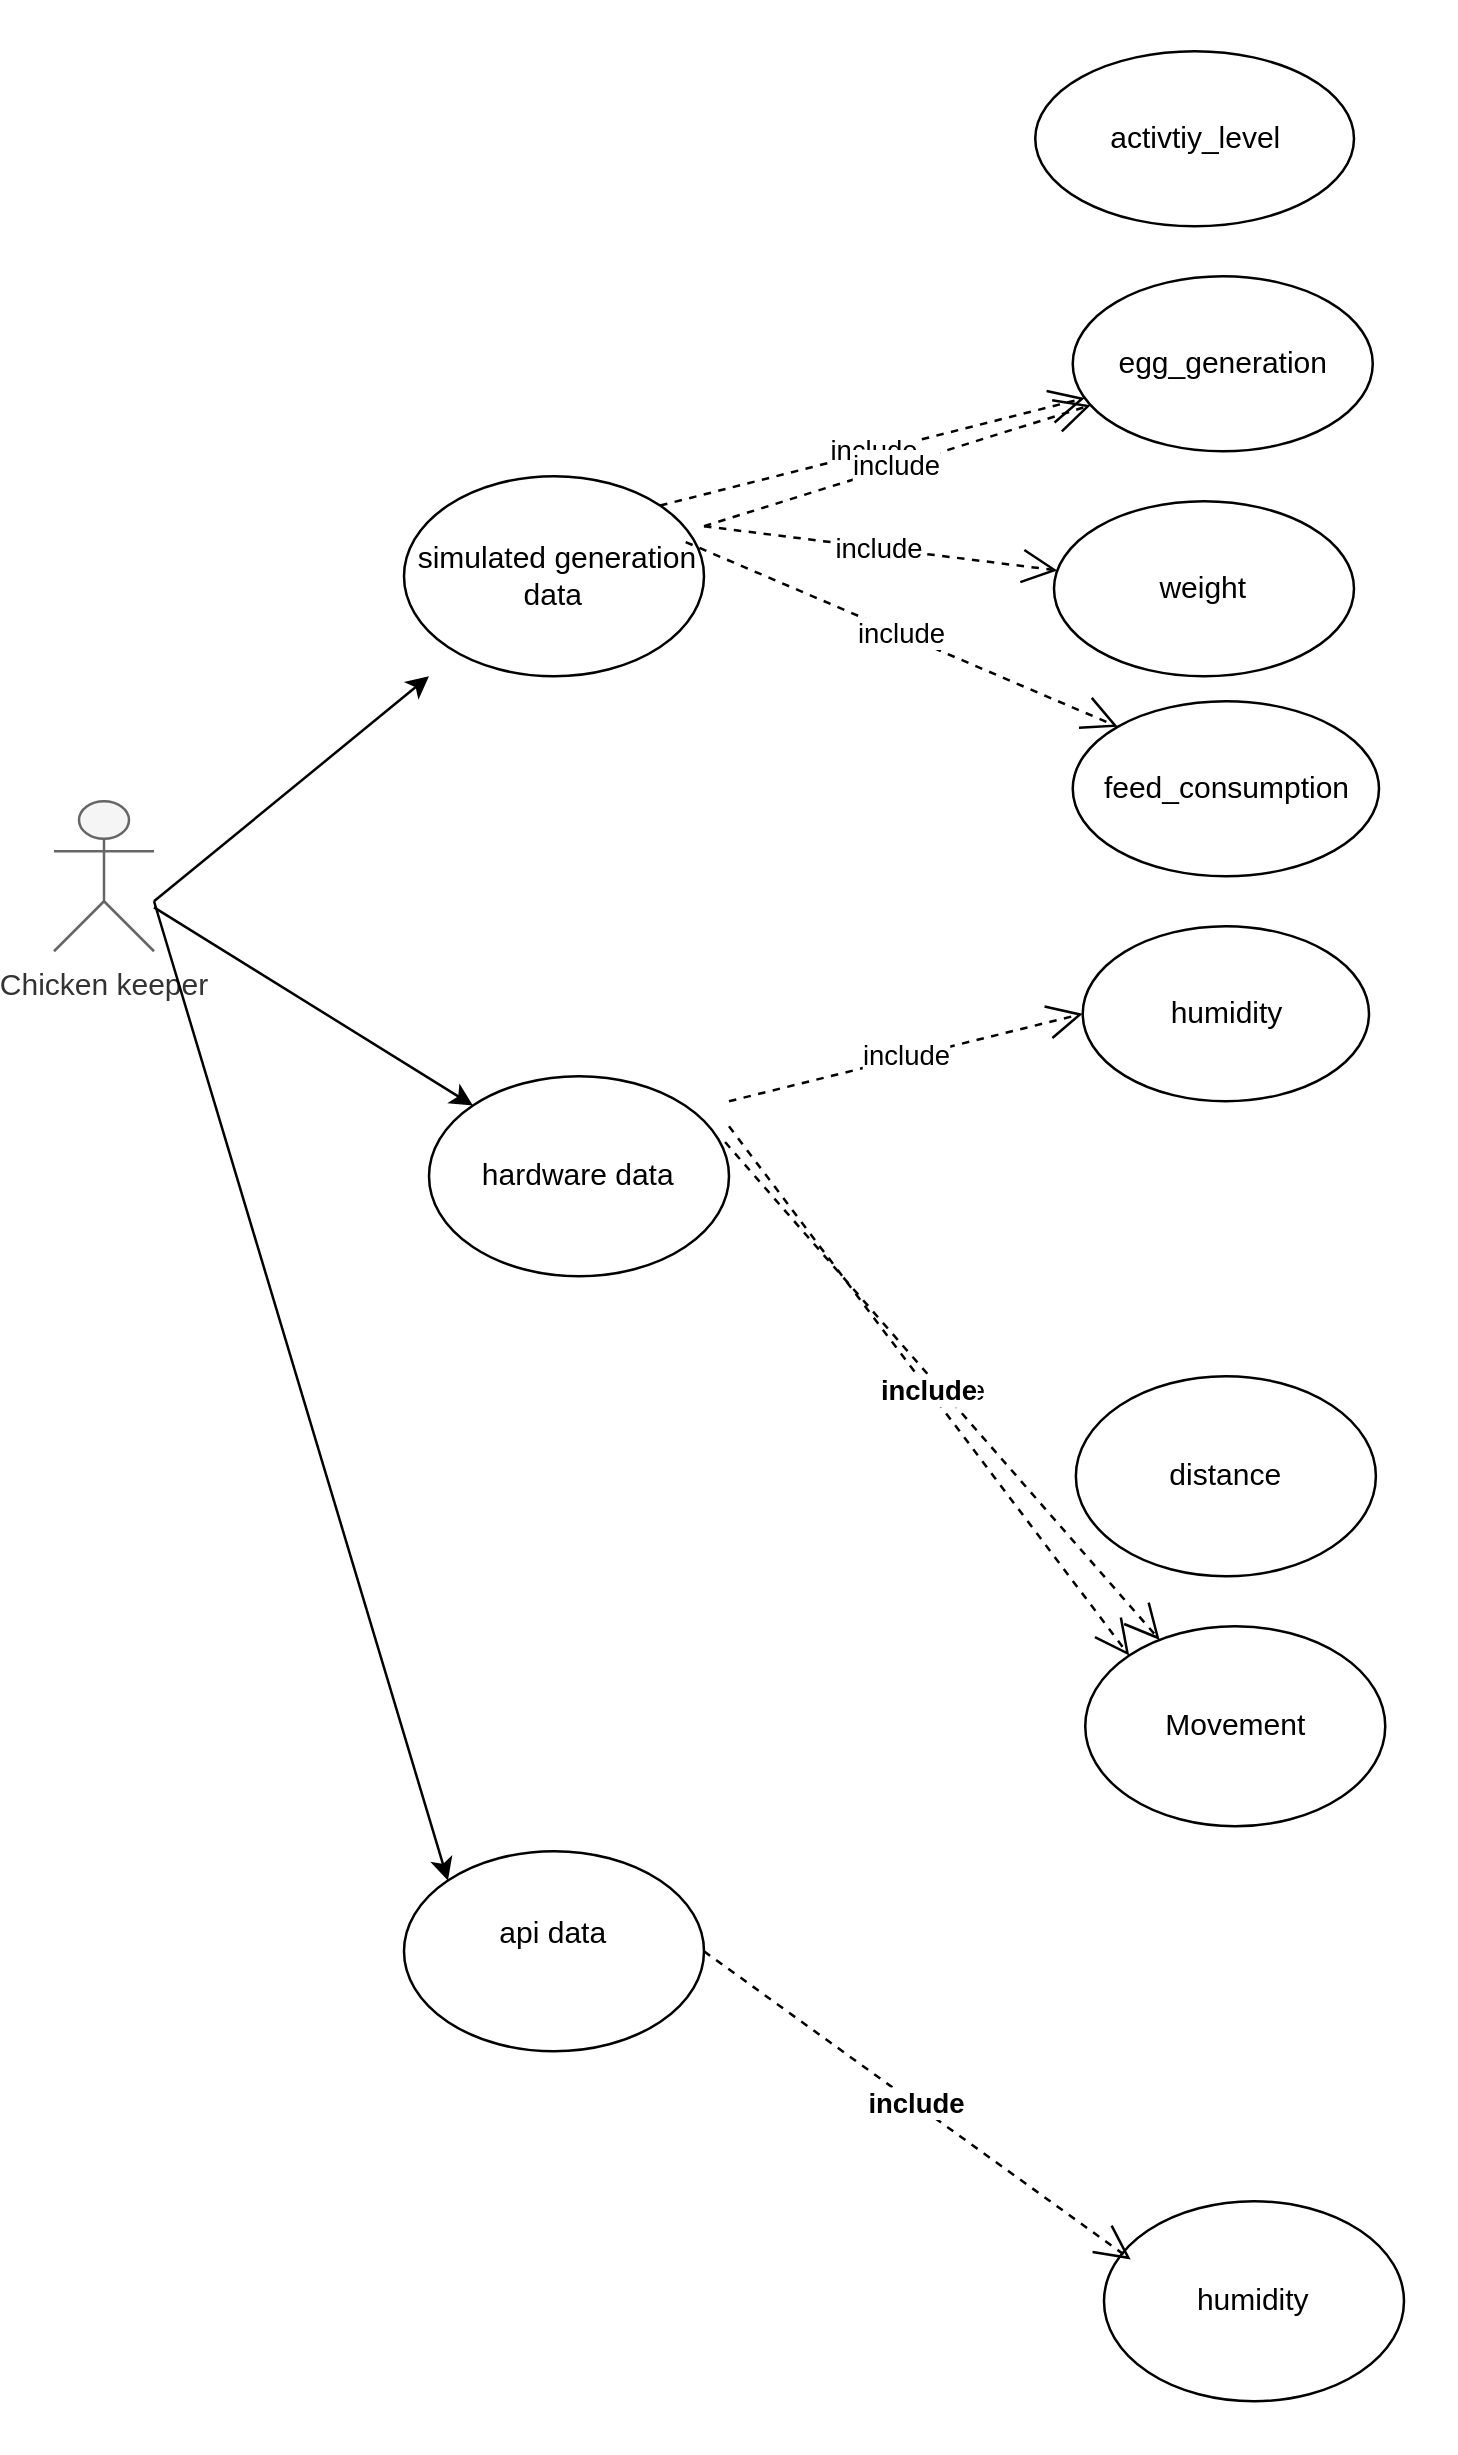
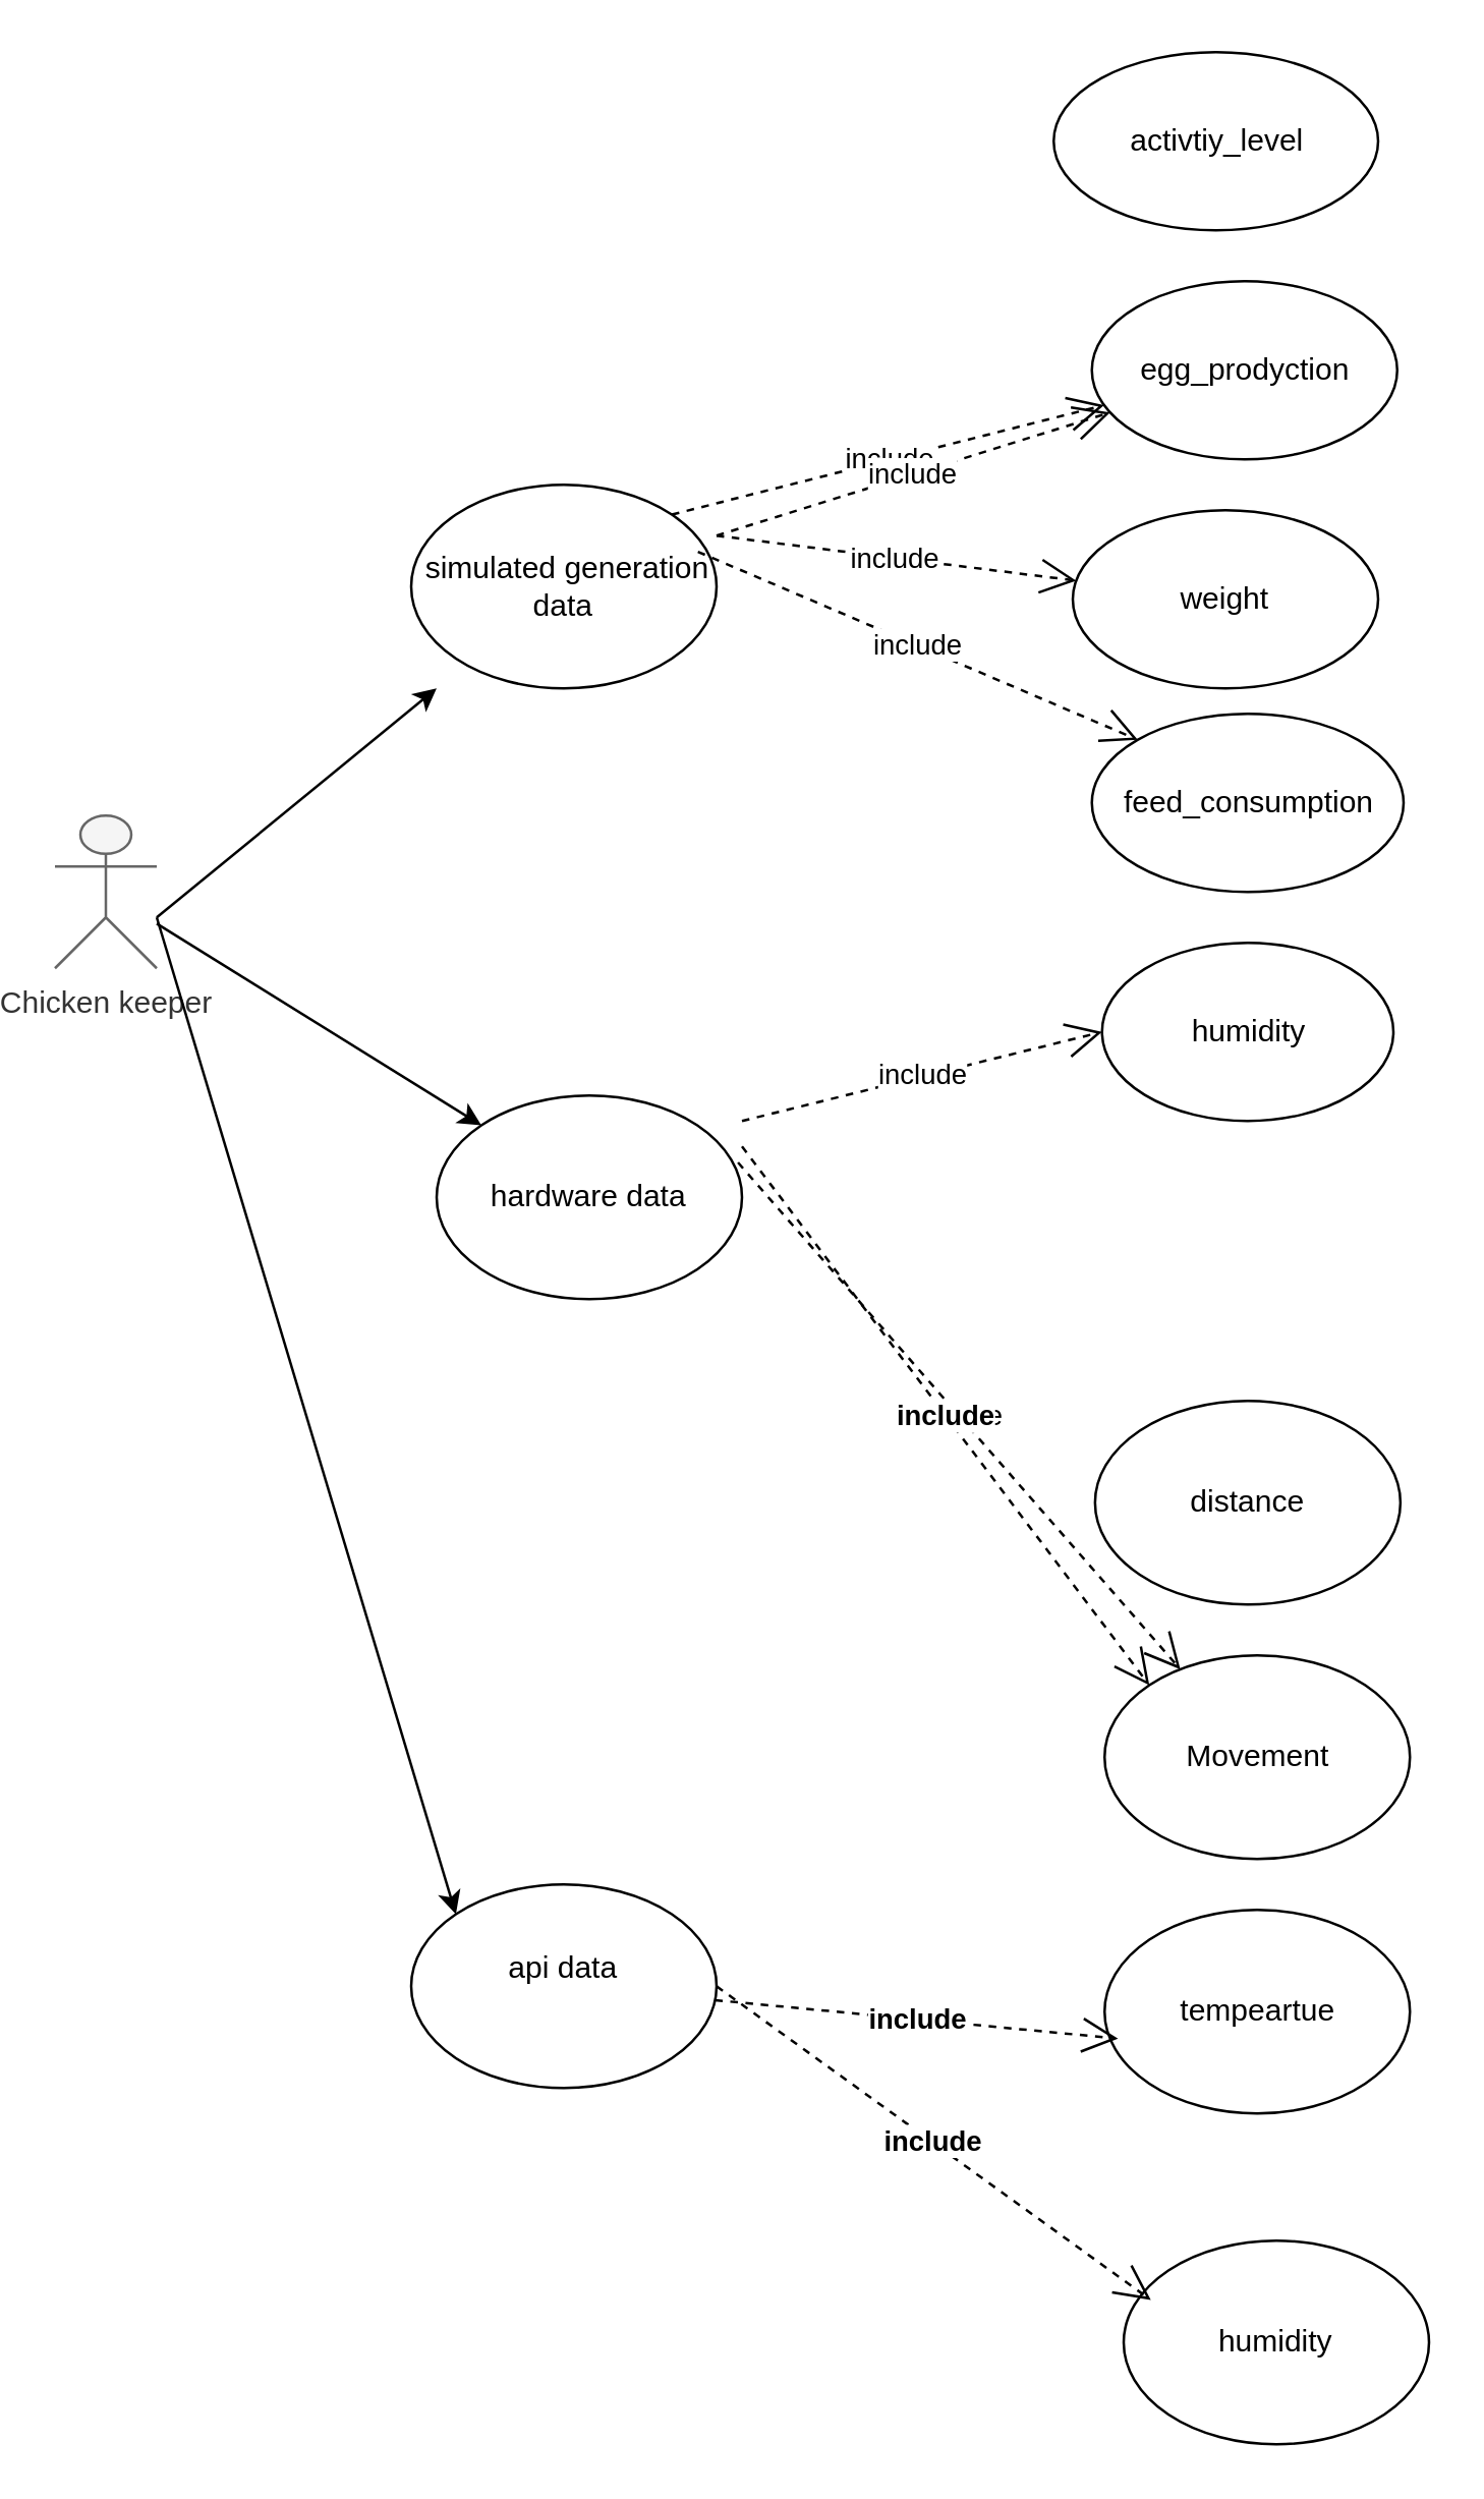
  <mxCell id="0" />
  <mxCell id="1" parent="0" />
  <mxCell id="2" value="Chicken keeper" style="shape=umlActor;verticalLabelPosition=bottom;verticalAlign=top;html=1;outlineConnect=0;fillColor=#f5f5f5;fontColor=#333333;strokeColor=#666666;" vertex="1" parent="1"><mxGeometry x="20" y="320" width="40" height="60" as="geometry" /></mxCell>
  <mxCell id="3" value="activtiy_level" style="ellipse;whiteSpace=wrap;html=1;" vertex="1" parent="1"><mxGeometry x="412.5" y="20" width="127.5" height="70" as="geometry" /></mxCell>
  <mxCell id="4" value="weight" style="ellipse;whiteSpace=wrap;html=1;" vertex="1" parent="1"><mxGeometry x="420" y="200" width="120" height="70" as="geometry" /></mxCell>
- <mxCell id="5" value="egg_generation" style="ellipse;whiteSpace=wrap;html=1;" vertex="1" parent="1"><mxGeometry x="427.5" y="110" width="120" height="70" as="geometry" /></mxCell>
+ <mxCell id="5" value="egg_prodyction" style="ellipse;whiteSpace=wrap;html=1;" vertex="1" parent="1"><mxGeometry x="427.5" y="110" width="120" height="70" as="geometry" /></mxCell>
  <mxCell id="6" value="feed_consumption" style="ellipse;whiteSpace=wrap;html=1;" vertex="1" parent="1"><mxGeometry x="427.5" y="280" width="122.5" height="70" as="geometry" /></mxCell>
  <mxCell id="7" value="" style="endArrow=classic;html=1;rounded=0;" edge="1" parent="1"><mxGeometry width="50" height="50" relative="1" as="geometry"><mxPoint x="60" y="360" as="sourcePoint" /><mxPoint x="170" y="270" as="targetPoint" /></mxGeometry></mxCell>
  <mxCell id="8" value="&amp;nbsp;simulated generation data" style="ellipse;whiteSpace=wrap;html=1;" vertex="1" parent="1"><mxGeometry x="160" y="190" width="120" height="80" as="geometry" /></mxCell>
  <mxCell id="9" value="include" style="endArrow=open;endSize=12;dashed=1;html=1;rounded=0;exitX=1;exitY=0;exitDx=0;exitDy=0;" edge="1" parent="1" source="8" target="5"><mxGeometry width="160" relative="1" as="geometry"><mxPoint x="400" y="390" as="sourcePoint" /><mxPoint x="440" y="200" as="targetPoint" /></mxGeometry></mxCell>
  <mxCell id="10" value="include" style="endArrow=open;endSize=12;dashed=1;html=1;rounded=0;" edge="1" parent="1" target="5"><mxGeometry width="160" relative="1" as="geometry"><mxPoint x="280" y="210" as="sourcePoint" /><mxPoint x="400" y="90" as="targetPoint" /></mxGeometry></mxCell>
  <mxCell id="11" value="include" style="endArrow=open;endSize=12;dashed=1;html=1;rounded=0;" edge="1" parent="1" target="4"><mxGeometry width="160" relative="1" as="geometry"><mxPoint x="280" y="210" as="sourcePoint" /><mxPoint x="402" y="183" as="targetPoint" /></mxGeometry></mxCell>
  <mxCell id="12" value="include" style="endArrow=open;endSize=12;dashed=1;html=1;rounded=0;entryX=0;entryY=0;entryDx=0;entryDy=0;exitX=0.939;exitY=0.329;exitDx=0;exitDy=0;exitPerimeter=0;" edge="1" parent="1" source="8" target="6"><mxGeometry width="160" relative="1" as="geometry"><mxPoint x="300" y="230" as="sourcePoint" /><mxPoint x="392" y="243" as="targetPoint" /></mxGeometry></mxCell>
  <mxCell id="13" value="hardware data" style="ellipse;whiteSpace=wrap;html=1;" vertex="1" parent="1"><mxGeometry x="170" y="430" width="120" height="80" as="geometry" /></mxCell>
  <mxCell id="14" value="" style="endArrow=classic;html=1;rounded=0;entryX=0;entryY=0;entryDx=0;entryDy=0;" edge="1" parent="1" source="2" target="13"><mxGeometry width="50" height="50" relative="1" as="geometry"><mxPoint x="120" y="330" as="sourcePoint" /><mxPoint x="170" y="280" as="targetPoint" /></mxGeometry></mxCell>
  <mxCell id="15" value="humidity" style="ellipse;whiteSpace=wrap;html=1;" vertex="1" parent="1"><mxGeometry x="431.5" y="370" width="114.5" height="70" as="geometry" /></mxCell>
  <mxCell id="16" value="include" style="endArrow=open;endSize=12;dashed=1;html=1;rounded=0;entryX=0;entryY=0.5;entryDx=0;entryDy=0;" edge="1" parent="1" target="15"><mxGeometry width="160" relative="1" as="geometry"><mxPoint x="290" y="440" as="sourcePoint" /><mxPoint x="455" y="300" as="targetPoint" /></mxGeometry></mxCell>
  <mxCell id="17" value="api data&lt;div&gt;&lt;br&gt;&lt;/div&gt;" style="ellipse;whiteSpace=wrap;html=1;" vertex="1" parent="1"><mxGeometry x="160" y="740" width="120" height="80" as="geometry" /></mxCell>
  <mxCell id="18" value="" style="endArrow=classic;html=1;rounded=0;entryX=0;entryY=0;entryDx=0;entryDy=0;" edge="1" parent="1" target="17"><mxGeometry width="50" height="50" relative="1" as="geometry"><mxPoint x="60" y="360" as="sourcePoint" /><mxPoint x="130" y="370" as="targetPoint" /></mxGeometry></mxCell>
  <mxCell id="19" value="distance" style="ellipse;whiteSpace=wrap;html=1;" vertex="1" parent="1"><mxGeometry x="428.75" y="550" width="120" height="80" as="geometry" /></mxCell>
  <mxCell id="20" value="Movement" style="ellipse;whiteSpace=wrap;html=1;" vertex="1" parent="1"><mxGeometry x="432.5" y="650" width="120" height="80" as="geometry" /></mxCell>
  <mxCell id="21" value="include" style="endArrow=open;endSize=12;dashed=1;html=1;rounded=0;exitX=0.987;exitY=0.329;exitDx=0;exitDy=0;exitPerimeter=0;" edge="1" parent="1" source="13" target="20"><mxGeometry width="160" relative="1" as="geometry"><mxPoint x="302" y="432" as="sourcePoint" /><mxPoint x="452" y="425" as="targetPoint" /></mxGeometry></mxCell>
  <mxCell id="22" value="include" style="endArrow=open;endSize=12;dashed=1;html=1;rounded=0;entryX=0;entryY=0;entryDx=0;entryDy=0;fontStyle=1" edge="1" parent="1" target="20"><mxGeometry width="160" relative="1" as="geometry"><mxPoint x="290" y="450" as="sourcePoint" /><mxPoint x="442" y="415" as="targetPoint" /></mxGeometry></mxCell>
+ <mxCell id="23" value="tempeartue" style="ellipse;whiteSpace=wrap;html=1;" vertex="1" parent="1"><mxGeometry x="432.5" y="750" width="120" height="80" as="geometry" /></mxCell>
  <mxCell id="24" value="humidity" style="ellipse;whiteSpace=wrap;html=1;" vertex="1" parent="1"><mxGeometry x="440" y="880" width="120" height="80" as="geometry" /></mxCell>
+ <mxCell id="25" value="include" style="endArrow=open;endSize=12;dashed=1;html=1;rounded=0;entryX=0.044;entryY=0.632;entryDx=0;entryDy=0;fontStyle=1;entryPerimeter=0;" edge="1" parent="1" source="17" target="23"><mxGeometry width="160" relative="1" as="geometry"><mxPoint x="300" y="460" as="sourcePoint" /><mxPoint x="460" y="672" as="targetPoint" /></mxGeometry></mxCell>
  <mxCell id="26" value="include" style="endArrow=open;endSize=12;dashed=1;html=1;rounded=0;entryX=0.089;entryY=0.291;entryDx=0;entryDy=0;fontStyle=1;entryPerimeter=0;exitX=1;exitY=0.5;exitDx=0;exitDy=0;" edge="1" parent="1" source="17" target="24"><mxGeometry width="160" relative="1" as="geometry"><mxPoint x="280" y="810" as="sourcePoint" /><mxPoint x="435" y="811" as="targetPoint" /></mxGeometry></mxCell>
